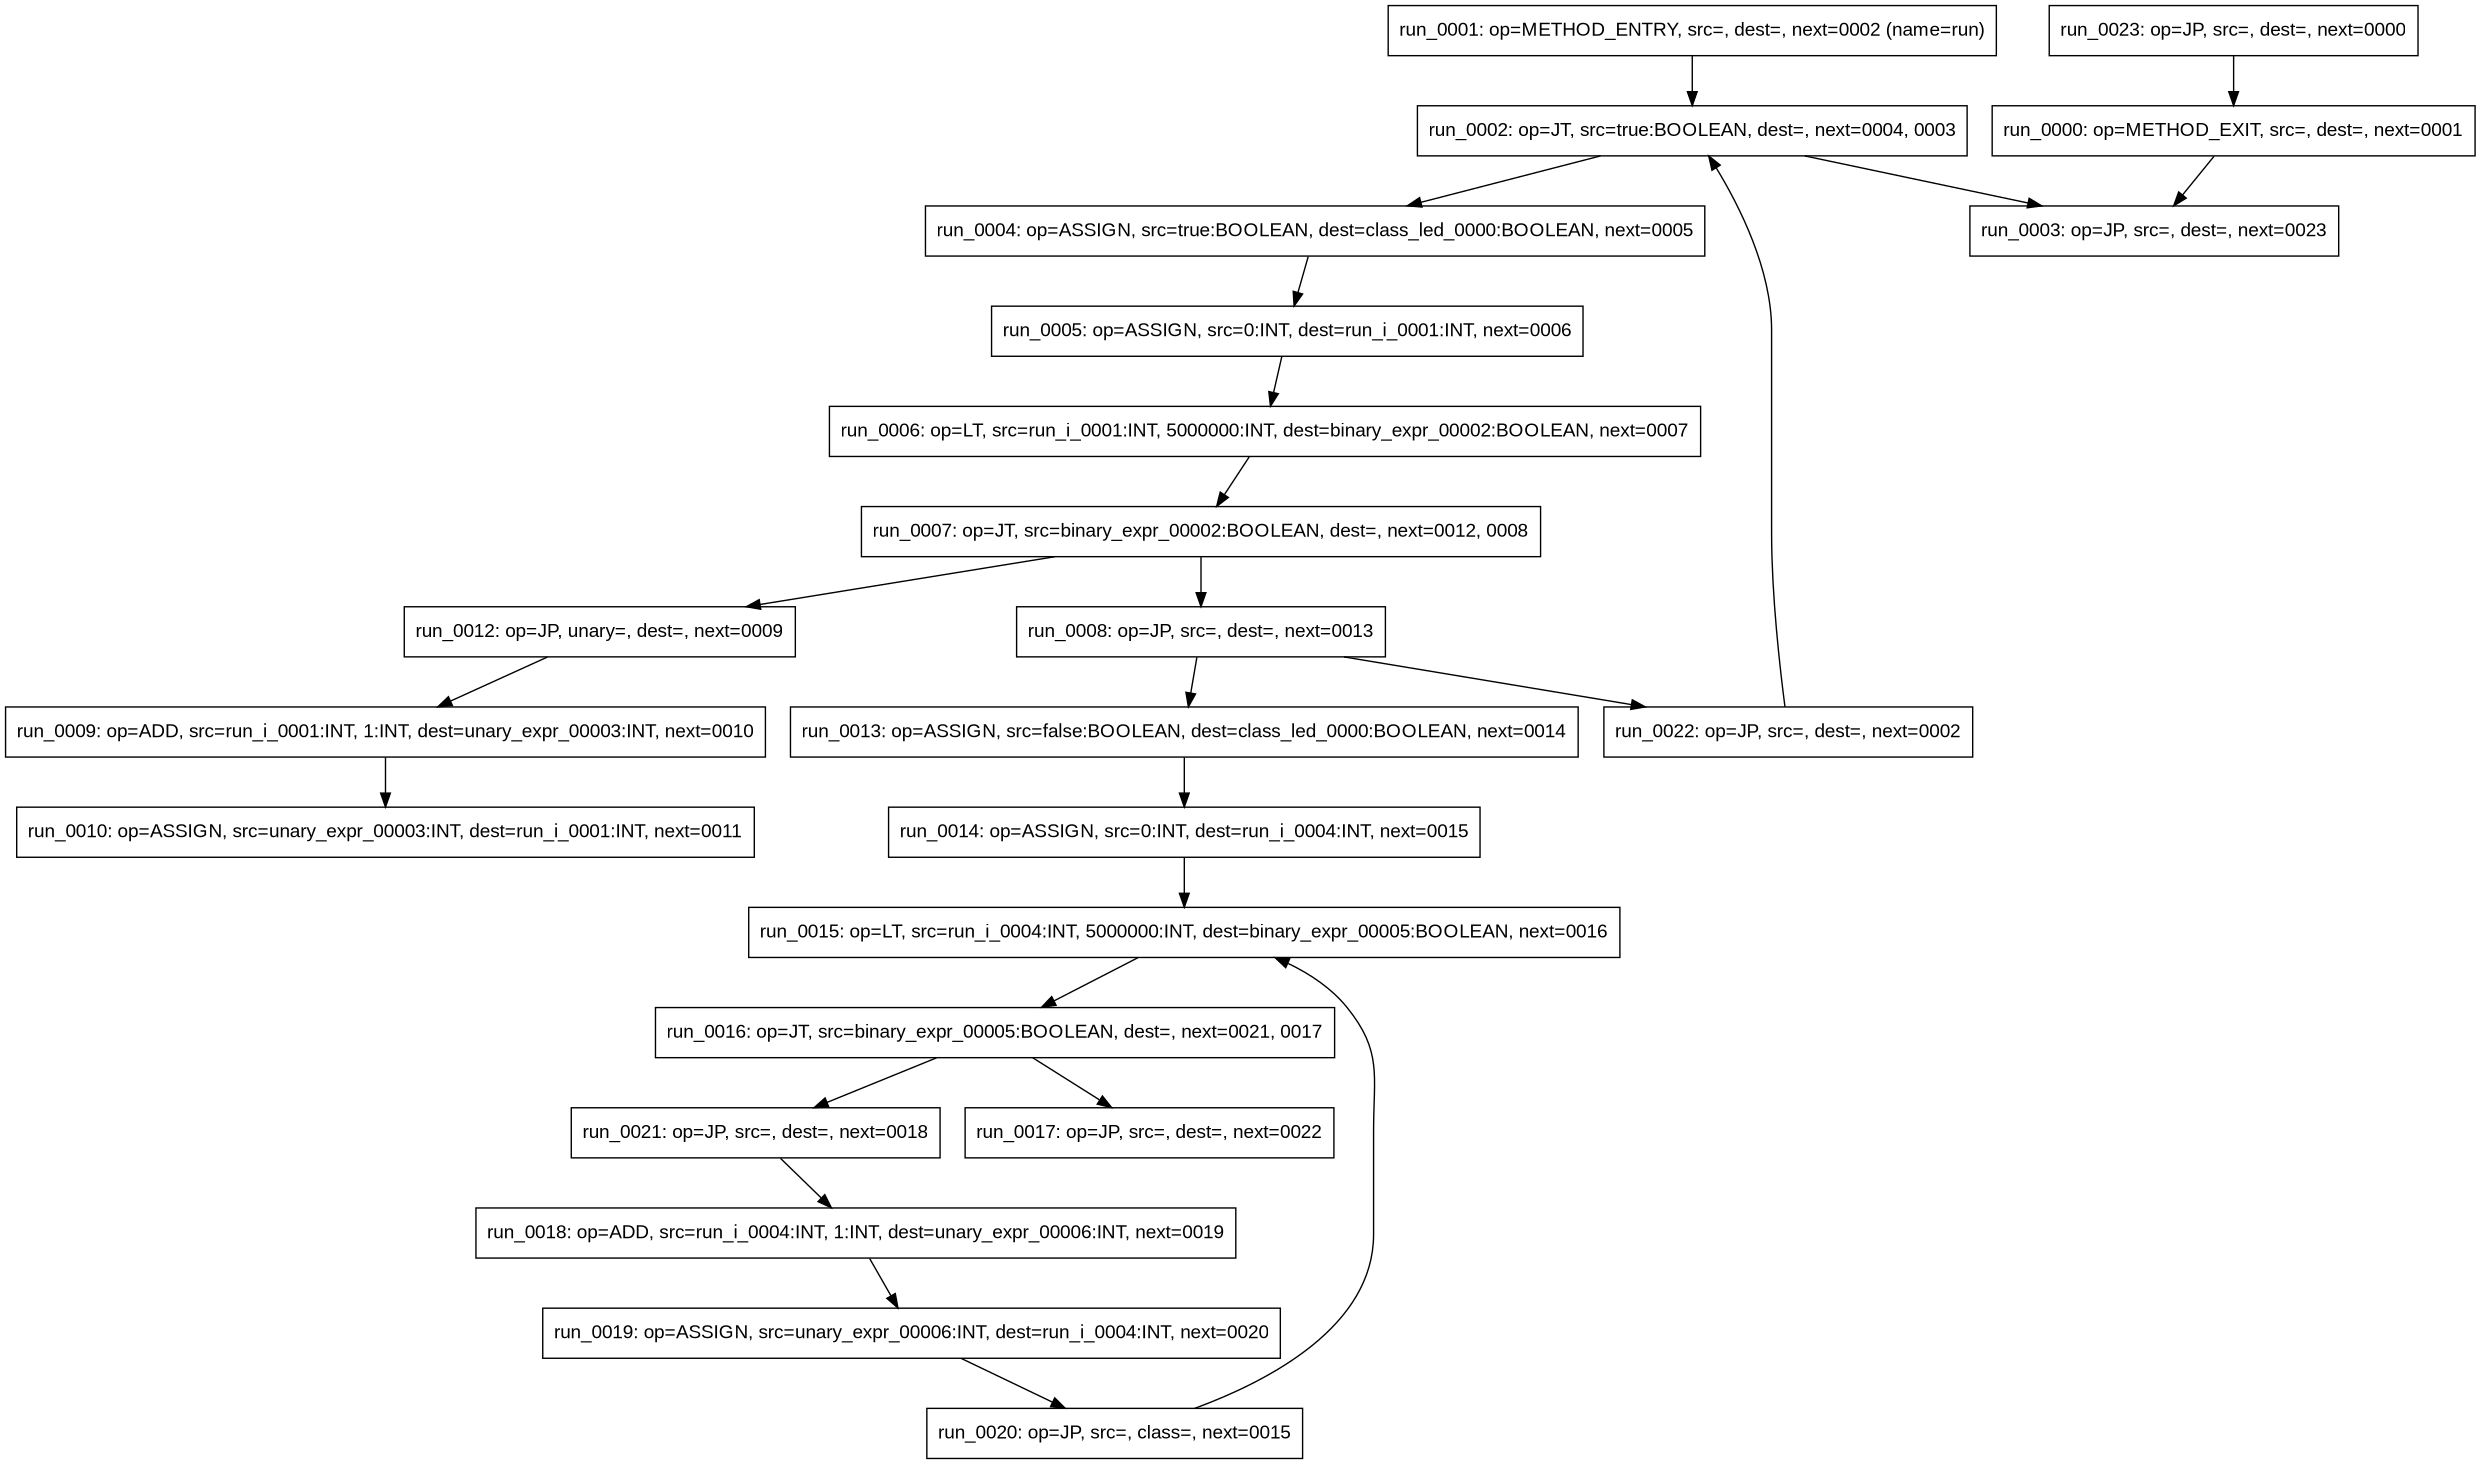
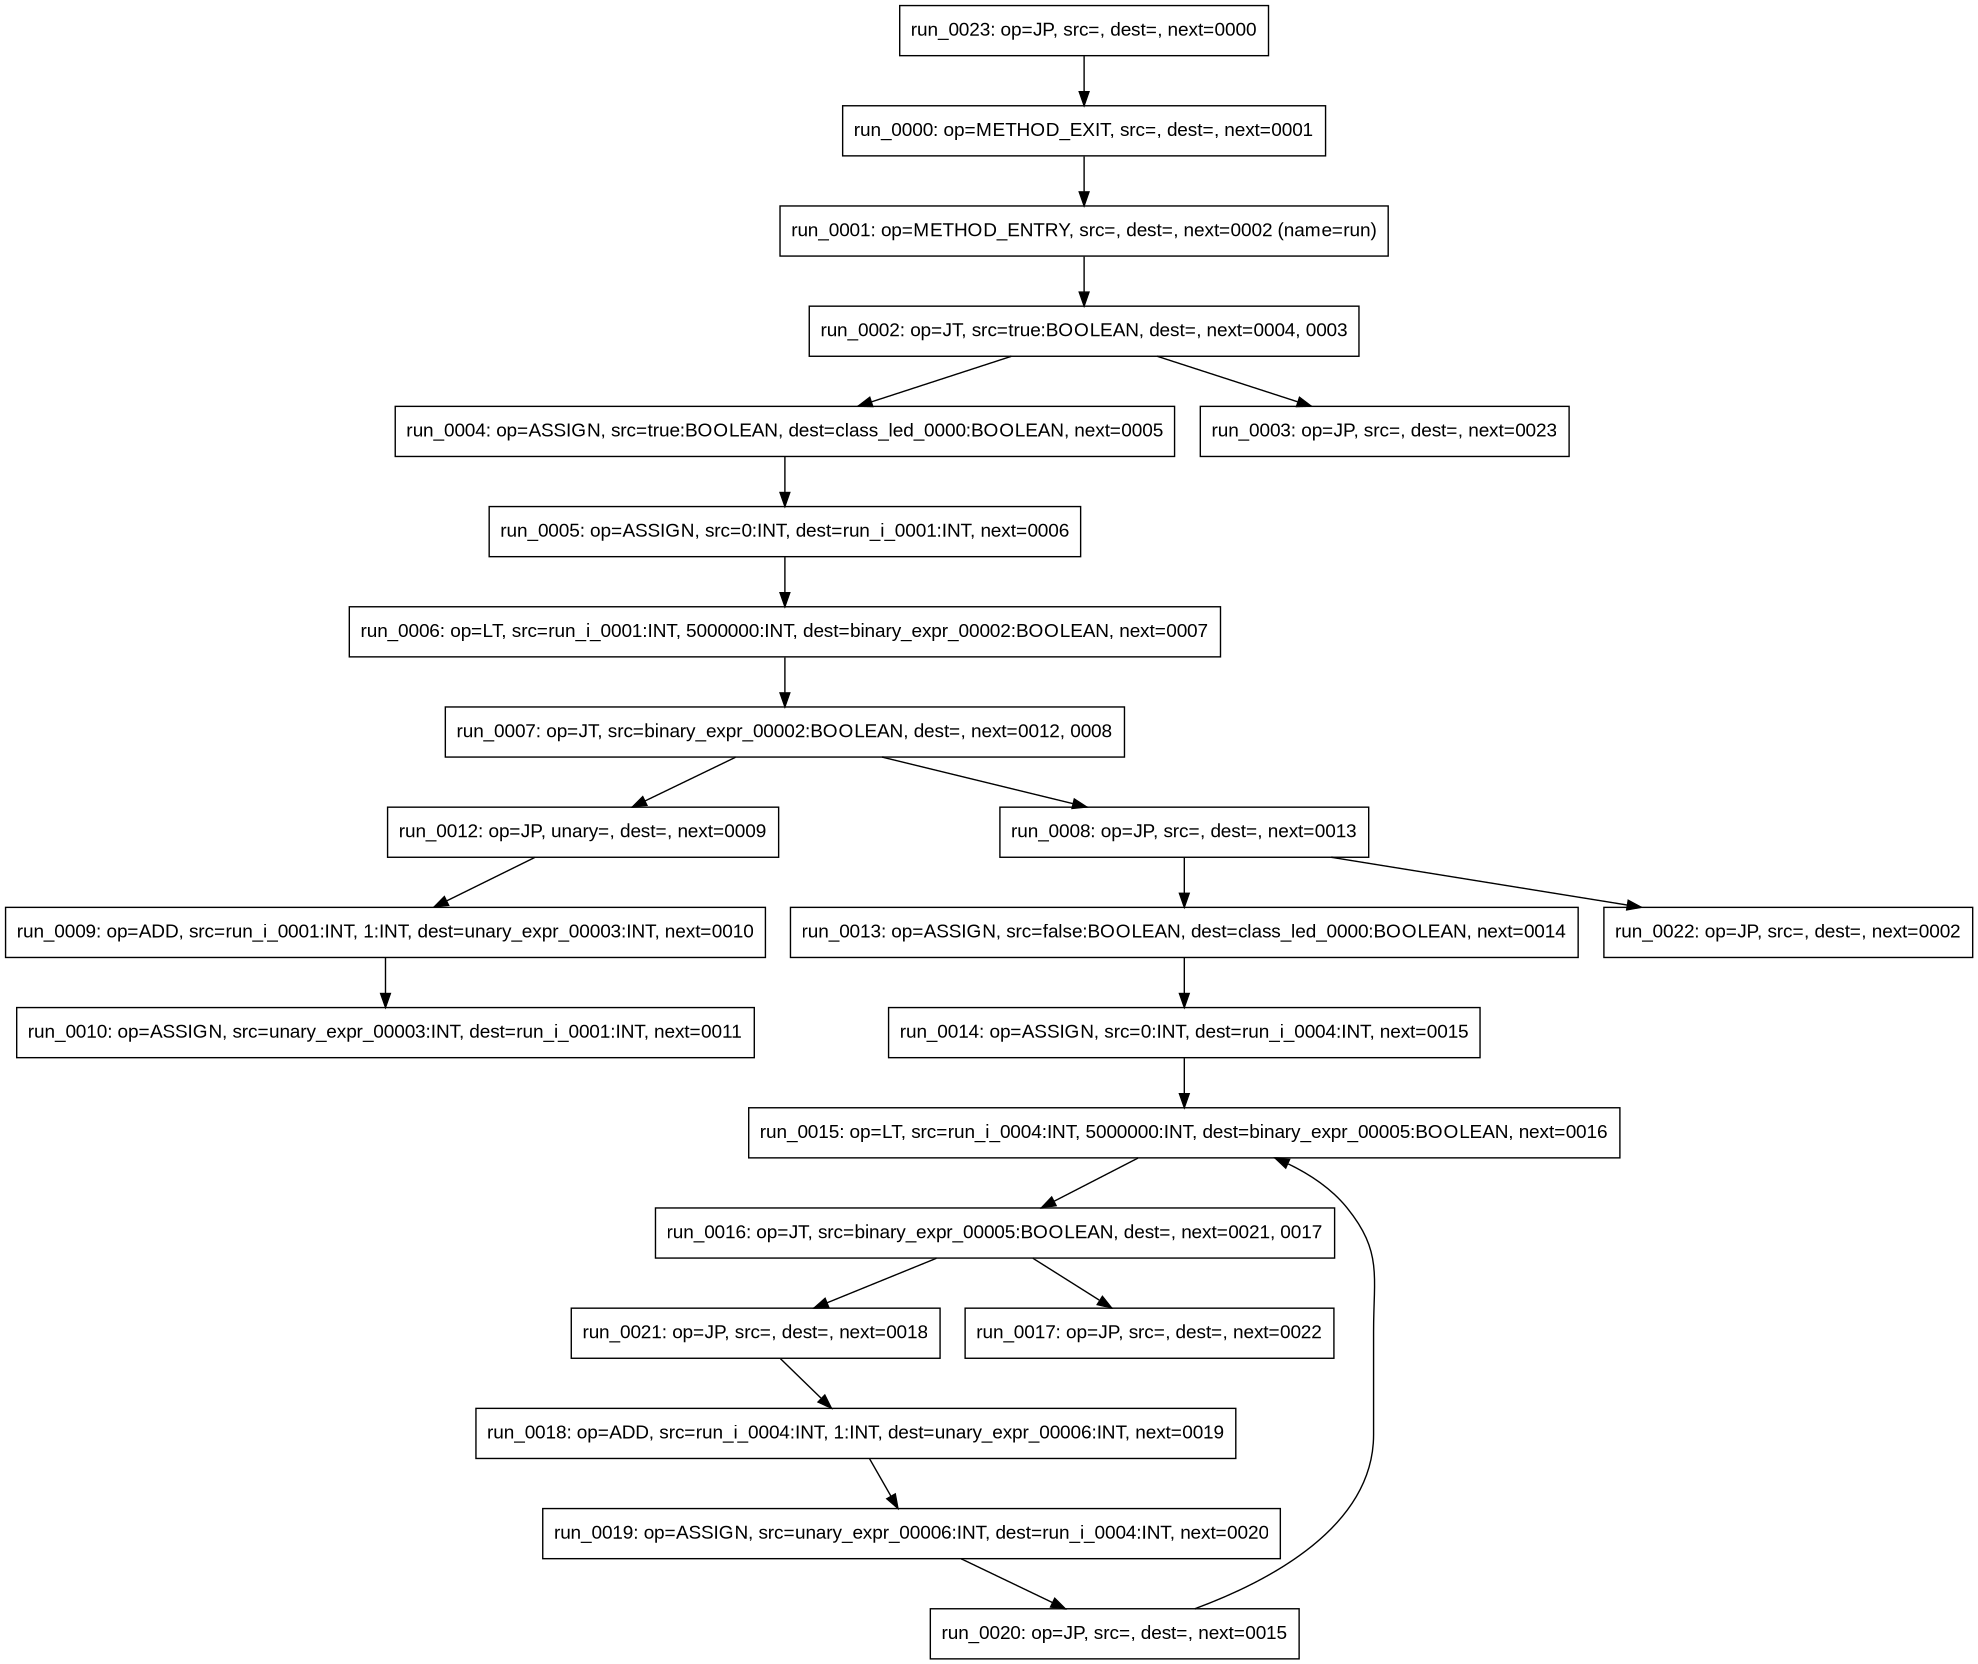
  digraph {
    fontname="Liberation Sans"
    node [fontname="Liberation Sans" shape=box]
    edge [fontname="Liberation Sans"]
    n1 [label="run_0000: op=METHOD_EXIT, src=, dest=, next=0001"]
    n2 [label="run_0001: op=METHOD_ENTRY, src=, dest=, next=0002 (name=run)"]
    n3 [label="run_0002: op=JT, src=true:BOOLEAN, dest=, next=0004, 0003"]
    n4 [label="run_0004: op=ASSIGN, src=true:BOOLEAN, dest=class_led_0000:BOOLEAN, next=0005"]
    n5 [label="run_0003: op=JP, src=, dest=, next=0023"]
    n6 [label="run_0005: op=ASSIGN, src=0:INT, dest=run_i_0001:INT, next=0006"]
    n7 [label="run_0006: op=LT, src=run_i_0001:INT, 5000000:INT, dest=binary_expr_00002:BOOLEAN, next=0007"]
    n8 [label="run_0023: op=JP, src=, dest=, next=0000"]
    n9 [label="run_0007: op=JT, src=binary_expr_00002:BOOLEAN, dest=, next=0012, 0008"]
    n10 [label="run_0012: op=JP, unary=, dest=, next=0009"]
    n11 [label="run_0008: op=JP, src=, dest=, next=0013"]
    n12 [label="run_0009: op=ADD, src=run_i_0001:INT, 1:INT, dest=unary_expr_00003:INT, next=0010"]
    n13 [label="run_0013: op=ASSIGN, src=false:BOOLEAN, dest=class_led_0000:BOOLEAN, next=0014"]
    n14 [label="run_0022: op=JP, src=, dest=, next=0002"]
    n15 [label="run_0010: op=ASSIGN, src=unary_expr_00003:INT, dest=run_i_0001:INT, next=0011"]
    n16 [label="run_0014: op=ASSIGN, src=0:INT, dest=run_i_0004:INT, next=0015"]
    n17 [label="run_0015: op=LT, src=run_i_0004:INT, 5000000:INT, dest=binary_expr_00005:BOOLEAN, next=0016"]
    n18 [label="run_0016: op=JT, src=binary_expr_00005:BOOLEAN, dest=, next=0021, 0017"]
    n19 [label="run_0021: op=JP, src=, dest=, next=0018"]
    n20 [label="run_0017: op=JP, src=, dest=, next=0022"]
    n21 [label="run_0018: op=ADD, src=run_i_0004:INT, 1:INT, dest=unary_expr_00006:INT, next=0019"]
    n22 [label="run_0019: op=ASSIGN, src=unary_expr_00006:INT, dest=run_i_0004:INT, next=0020"]
-   n23 [label="run_0020: op=JP, src=, class=, next=0015"]
-   n1 -> n5
+   n23 [label="run_0020: op=JP, src=, dest=, next=0015"]
+   n1 -> n2
    n2 -> n3
    n3 -> n4
    n3 -> n5
    n4 -> n6
    n6 -> n7
    n7 -> n9
    n8 -> n1
    n9 -> n10
    n9 -> n11
    n10 -> n12
    n11 -> n13
    n11 -> n14
    n12 -> n15
    n13 -> n16
-   n14 -> n3
    n16 -> n17
    n17 -> n18
    n18 -> n19
    n18 -> n20
    n19 -> n21
    n21 -> n22
    n22 -> n23
    n23 -> n17
  }
